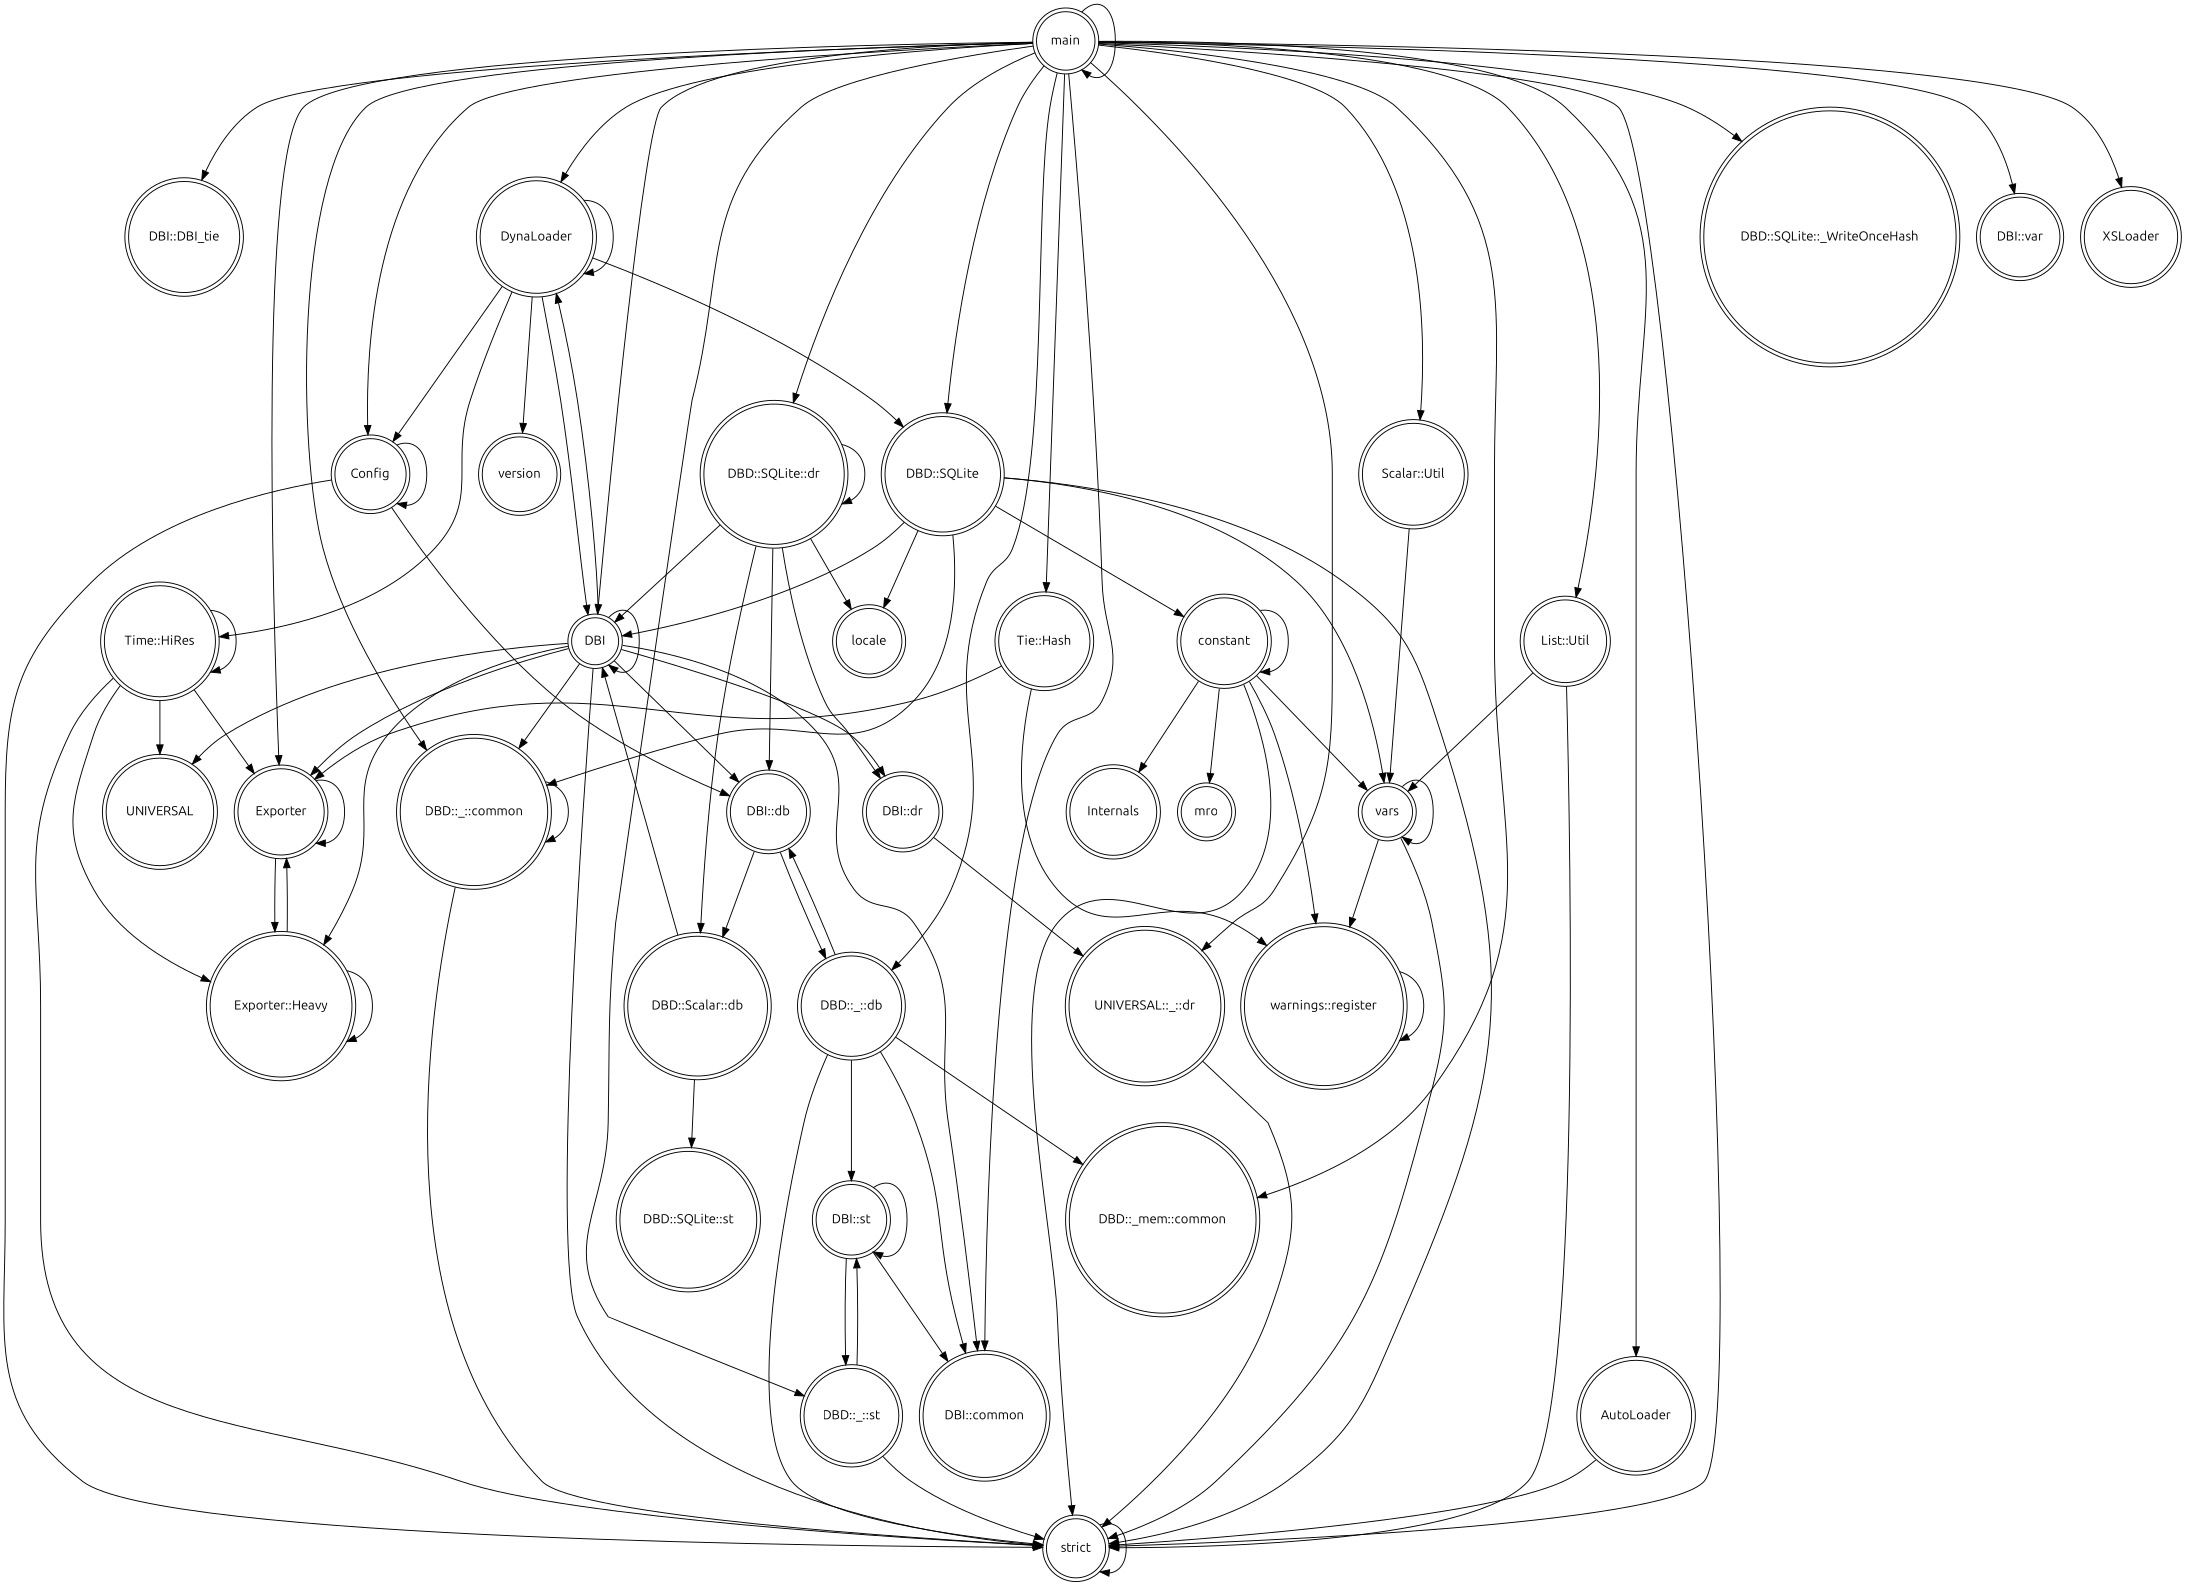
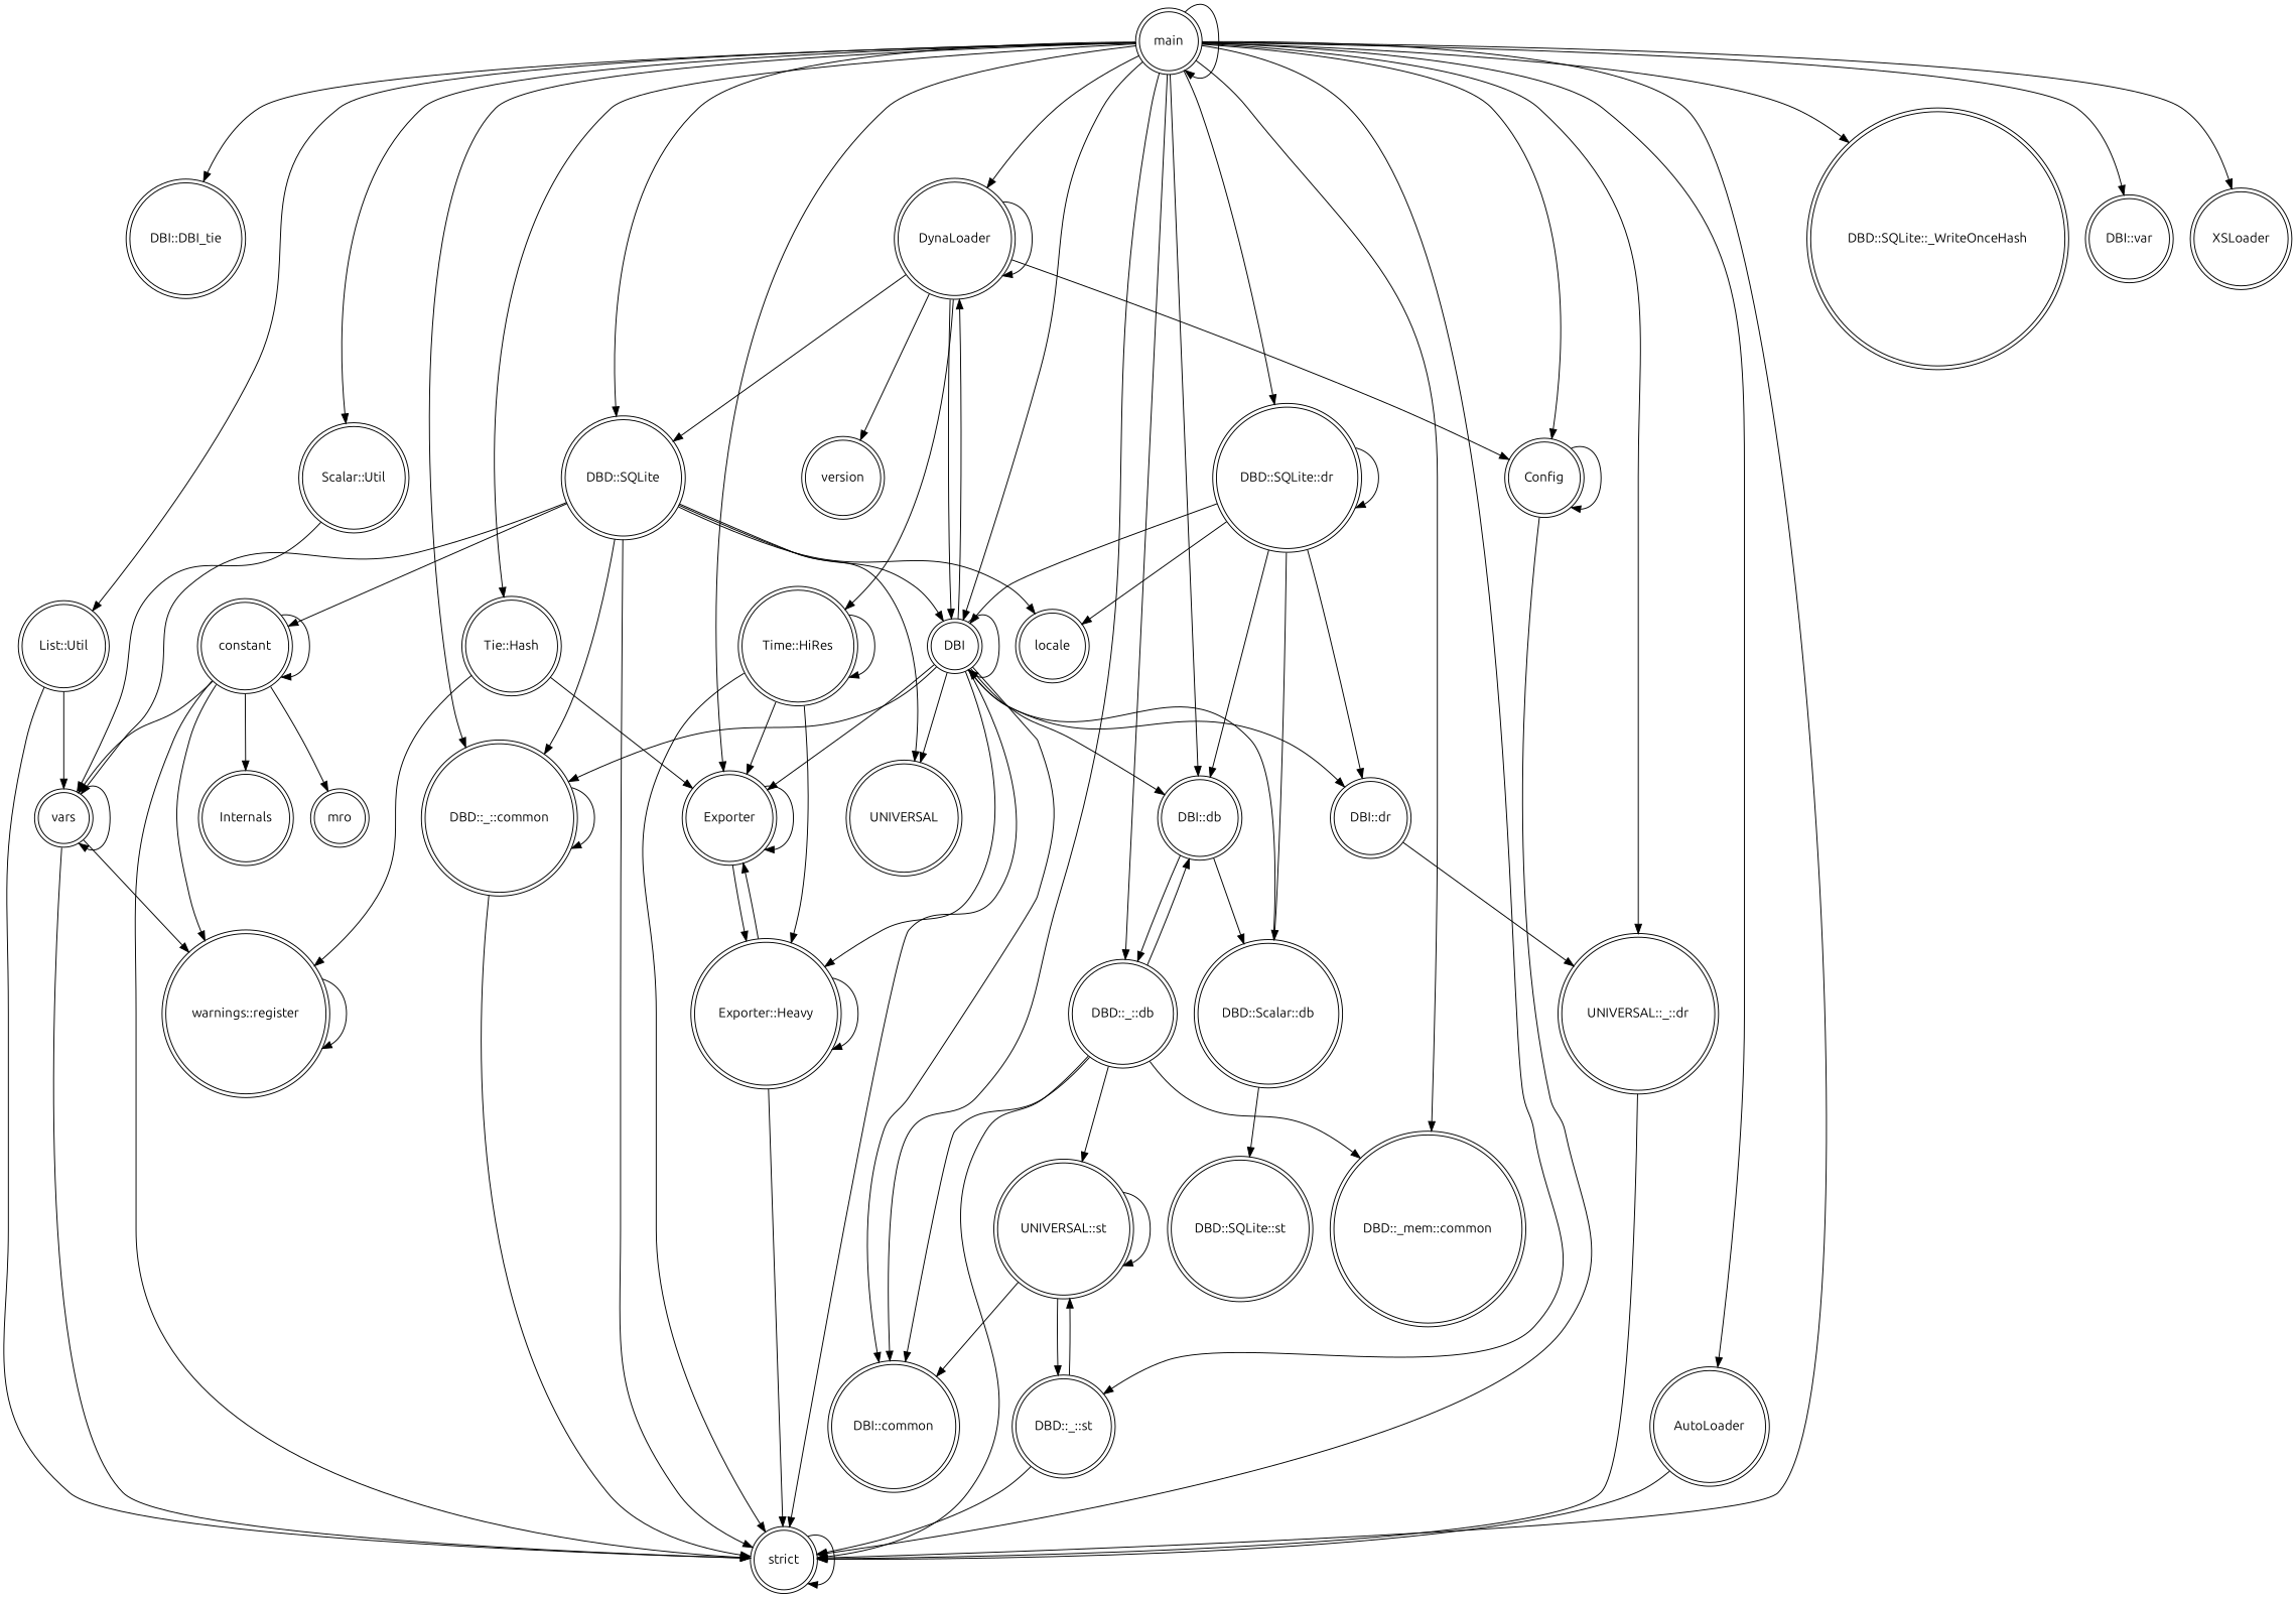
  digraph {
    fontname=Ubuntu
    node [fontname=Ubuntu shape=doublecircle]
    edge [fontname=Ubuntu]
    main
    "DBI::DBI_tie"
    DynaLoader
    "DBD::_::common"
    "strict"
    Exporter
    DBI
    Config
    "DBD::SQLite::_WriteOnceHash"
    "DBI::common"
    "DBD::SQLite"
    "DBD::_::db"
    n13 [label="UNIVERSAL::_::dr"]
    "DBD::SQLite::dr"
    "DBD::_::st"
    "DBD::_mem::common"
    "DBI::db"
    "List::Util"
    "Tie::Hash"
    "Scalar::Util"
    AutoLoader
    "DBI::var"
    XSLoader
    "Time::HiRes"
    version
    "Exporter::Heavy"
    "DBI::dr"
    UNIVERSAL
    vars
    constant
    locale
-   "DBI::st"
+   "DBI::st" [label="UNIVERSAL::st"]
    n33 [label="DBD::Scalar::db"]
    "warnings::register"
    Internals
    mro
    "DBD::SQLite::st"
    main -> main
    main -> "DBI::DBI_tie"
    main -> DynaLoader
    main -> "DBD::_::common"
    main -> "strict"
    main -> Exporter
    main -> DBI
    main -> Config
    main -> "DBD::SQLite::_WriteOnceHash"
    main -> "DBI::common"
    main -> "DBD::SQLite"
    main -> "DBD::_::db"
    main -> n13
    main -> "DBD::SQLite::dr"
    main -> "DBD::_::st"
    main -> "DBD::_mem::common"
-   Config -> "DBI::db"
+   main -> "DBI::db"
    main -> "List::Util"
    main -> "Tie::Hash"
    main -> "Scalar::Util"
    main -> AutoLoader
    main -> "DBI::var"
    main -> XSLoader
    DynaLoader -> DynaLoader
    DynaLoader -> DBI
    DynaLoader -> Config
    DynaLoader -> "DBD::SQLite"
    DynaLoader -> "Time::HiRes"
    DynaLoader -> version
    "DBD::_::common" -> "DBD::_::common"
    "DBD::_::common" -> "strict"
    "strict" -> "strict"
    Exporter -> Exporter
    Exporter -> "Exporter::Heavy"
    DBI -> DynaLoader
    DBI -> "DBD::_::common"
    DBI -> "strict"
    DBI -> Exporter
    DBI -> DBI
    DBI -> "DBI::common"
    DBI -> "DBI::db"
    DBI -> "Exporter::Heavy"
    DBI -> "DBI::dr"
    DBI -> UNIVERSAL
    Config -> "strict"
    Config -> Config
    "DBD::SQLite" -> "DBD::_::common"
    "DBD::SQLite" -> "strict"
    "DBD::SQLite" -> DBI
-   "Time::HiRes" -> UNIVERSAL
+   "DBD::SQLite" -> UNIVERSAL
    "DBD::SQLite" -> vars
    "DBD::SQLite" -> constant
    "DBD::SQLite" -> locale
    "DBD::_::db" -> "strict"
    "DBD::_::db" -> "DBI::common"
    "DBD::_::db" -> "DBD::_mem::common"
    "DBD::_::db" -> "DBI::db"
    "DBD::_::db" -> "DBI::st"
    n13 -> "strict"
    "DBD::SQLite::dr" -> DBI
    "DBD::SQLite::dr" -> "DBD::SQLite::dr"
    "DBD::SQLite::dr" -> "DBI::db"
    "DBD::SQLite::dr" -> "DBI::dr"
    "DBD::SQLite::dr" -> locale
    "DBD::SQLite::dr" -> n33
    "DBD::_::st" -> "strict"
    "DBD::_::st" -> "DBI::st"
    "DBI::db" -> "DBD::_::db"
    "DBI::db" -> n33
    "List::Util" -> "strict"
    "List::Util" -> vars
    "Tie::Hash" -> Exporter
    "Tie::Hash" -> "warnings::register"
    "Scalar::Util" -> vars
    AutoLoader -> "strict"
    "Time::HiRes" -> "strict"
    "Time::HiRes" -> Exporter
    "Time::HiRes" -> "Time::HiRes"
    "Time::HiRes" -> "Exporter::Heavy"
+   "Exporter::Heavy" -> "strict"
    "Exporter::Heavy" -> Exporter
    "Exporter::Heavy" -> "Exporter::Heavy"
    "DBI::dr" -> n13
    vars -> "strict"
    vars -> vars
    vars -> "warnings::register"
    constant -> "strict"
    constant -> vars
    constant -> constant
    constant -> "warnings::register"
    constant -> Internals
    constant -> mro
    "DBI::st" -> "DBI::common"
    "DBI::st" -> "DBD::_::st"
    "DBI::st" -> "DBI::st"
    n33 -> DBI
    n33 -> "DBD::SQLite::st"
    "warnings::register" -> "warnings::register"
  }
